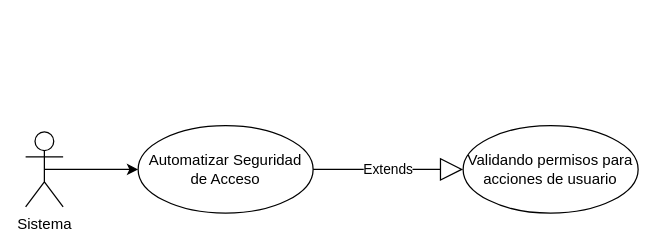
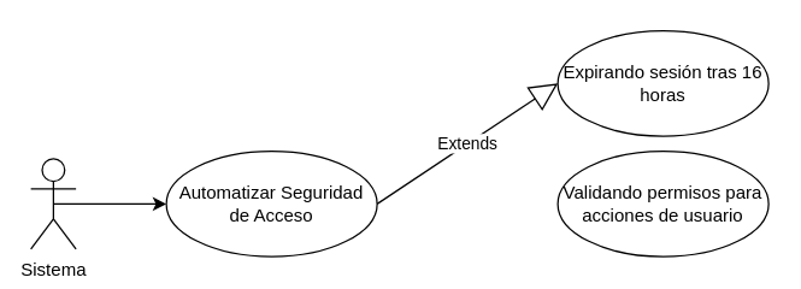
  <mxCell id="0" />
  <mxCell id="1" parent="0" />
  <mxCell id="2" style="edgeStyle=orthogonalEdgeStyle;rounded=0;orthogonalLoop=1;jettySize=auto;html=1;exitX=0.5;exitY=0.5;exitDx=0;exitDy=0;exitPerimeter=0;entryX=0;entryY=0.5;entryDx=0;entryDy=0;" edge="1" parent="1" source="3" target="4"><mxGeometry relative="1" as="geometry" /></mxCell>
  <mxCell id="3" value="Sistema" style="shape=umlActor;verticalLabelPosition=bottom;verticalAlign=top;html=1;" vertex="1" parent="1"><mxGeometry x="20" y="105" width="30" height="60" as="geometry" /></mxCell>
  <mxCell id="4" value="Automatizar Seguridad de Acceso" style="ellipse;whiteSpace=wrap;html=1;" vertex="1" parent="1"><mxGeometry x="110" y="100" width="140" height="70" as="geometry" /></mxCell>
+ <mxCell id="5" value="Expirando sesión tras 16 horas" style="ellipse;whiteSpace=wrap;html=1;" vertex="1" parent="1"><mxGeometry x="370" y="20" width="140" height="70" as="geometry" /></mxCell>
  <mxCell id="6" value="Validando permisos para acciones de usuario" style="ellipse;whiteSpace=wrap;html=1;" vertex="1" parent="1"><mxGeometry x="370" y="100" width="140" height="70" as="geometry" /></mxCell>
- <mxCell id="8" value="Extends" style="endArrow=block;endSize=16;endFill=0;html=1;rounded=0;exitX=1;exitY=0.5;exitDx=0;exitDy=0;entryX=0;entryY=0.5;entryDx=0;entryDy=0;" edge="1" parent="1" source="4" target="6"><mxGeometry width="160" relative="1" as="geometry"><mxPoint x="120" y="-140" as="sourcePoint" /><mxPoint x="280" y="-140" as="targetPoint" /></mxGeometry></mxCell>
+ <mxCell id="7" value="Extends" style="endArrow=block;endSize=16;endFill=0;html=1;rounded=0;exitX=1;exitY=0.5;exitDx=0;exitDy=0;entryX=0;entryY=0.5;entryDx=0;entryDy=0;" edge="1" parent="1" source="4" target="5"><mxGeometry width="160" relative="1" as="geometry"><mxPoint x="280" y="250" as="sourcePoint" /><mxPoint x="440" y="250" as="targetPoint" /></mxGeometry></mxCell>
